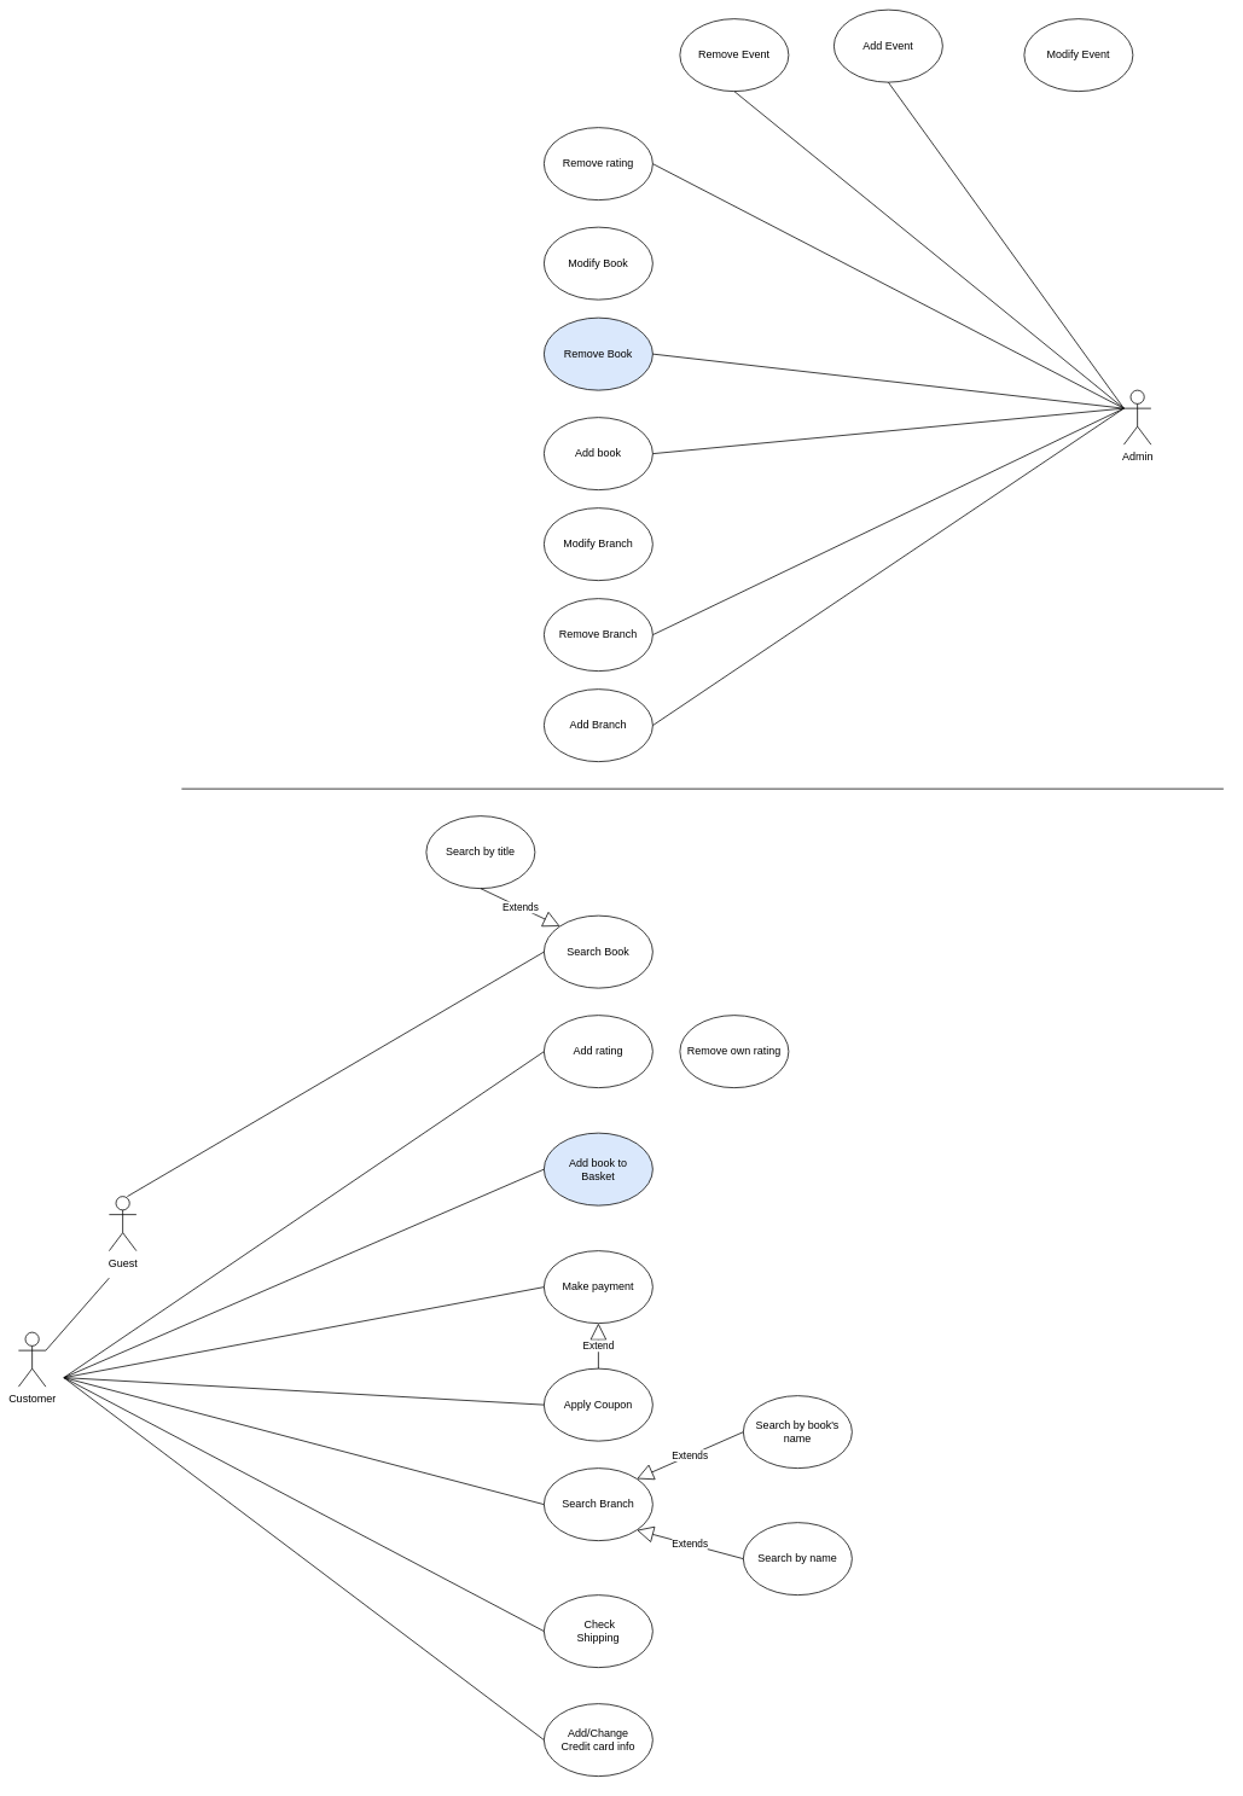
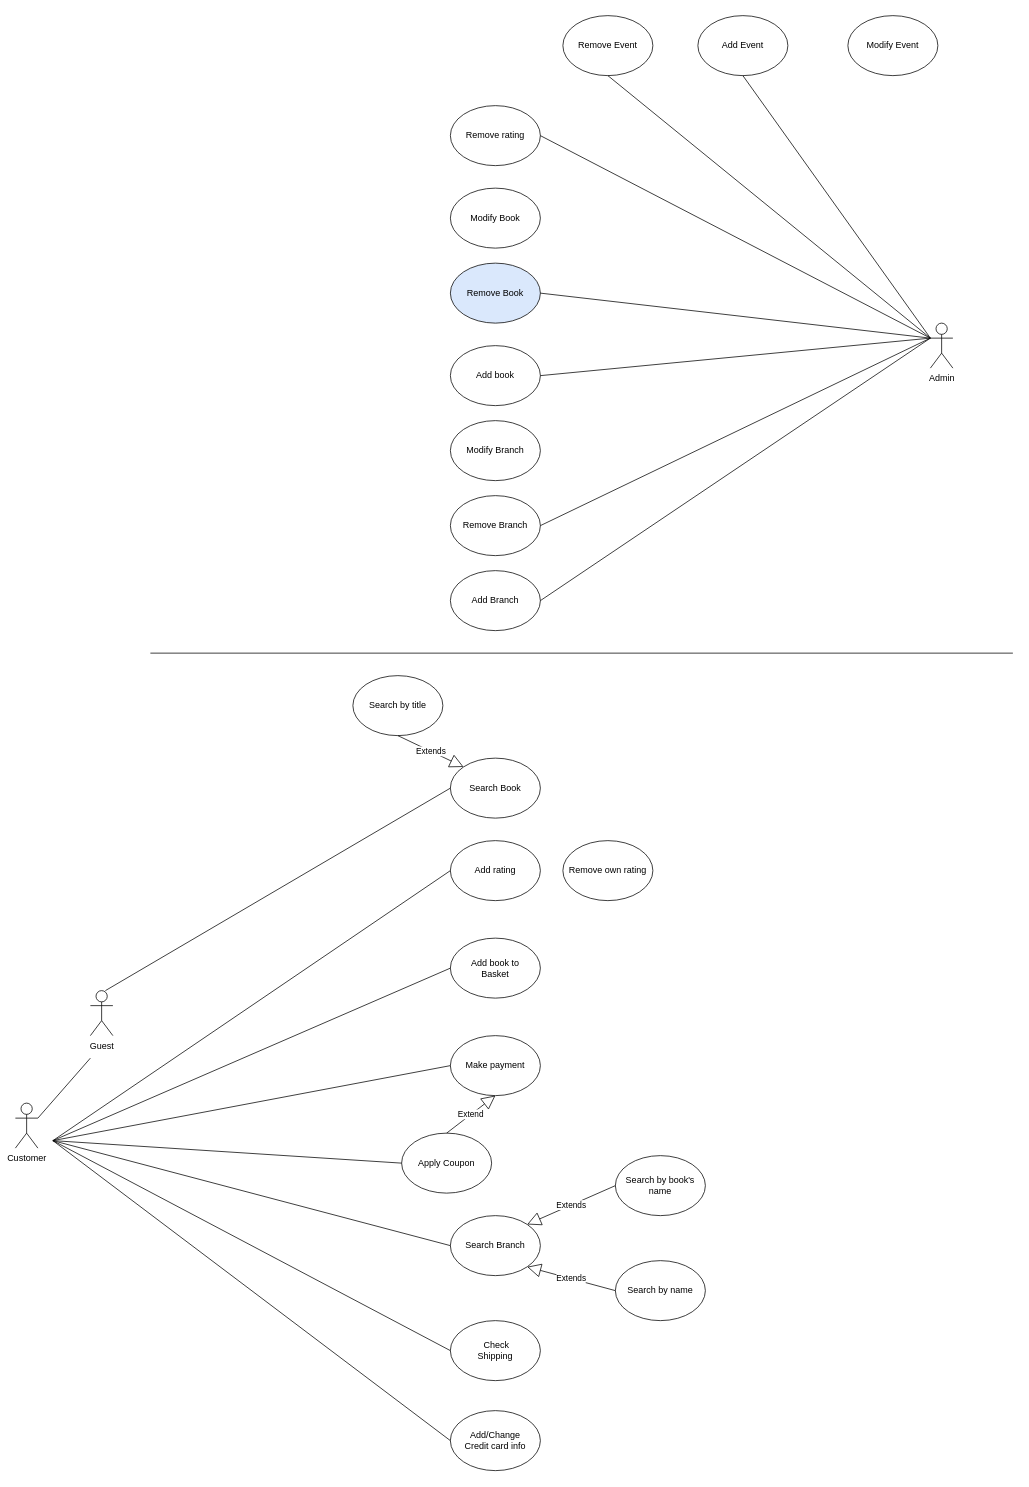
  <mxCell id="0" />
  <mxCell id="1" parent="0" />
  <mxCell id="2" value="Search Book" style="ellipse;whiteSpace=wrap;html=1;" parent="1" vertex="1"><mxGeometry x="600" y="1010" width="120" height="80" as="geometry" /></mxCell>
  <mxCell id="3" value="Customer" style="shape=umlActor;verticalLabelPosition=bottom;verticalAlign=top;html=1;outlineConnect=0;" parent="1" vertex="1"><mxGeometry x="20" y="1470" width="30" height="60" as="geometry" /></mxCell>
  <mxCell id="4" value="Guest" style="shape=umlActor;verticalLabelPosition=bottom;verticalAlign=top;html=1;outlineConnect=0;" parent="1" vertex="1"><mxGeometry x="120" y="1320" width="30" height="60" as="geometry" /></mxCell>
  <mxCell id="5" value="Admin" style="shape=umlActor;verticalLabelPosition=bottom;verticalAlign=top;html=1;outlineConnect=0;" parent="1" vertex="1"><mxGeometry x="1240" y="430" width="30" height="60" as="geometry" /></mxCell>
- <mxCell id="6" value="Add book to&lt;br&gt;Basket" style="ellipse;whiteSpace=wrap;html=1;fillColor=#dae8fc;" parent="1" vertex="1"><mxGeometry x="600" y="1250" width="120" height="80" as="geometry" /></mxCell>
+ <mxCell id="6" value="Add book to&lt;br&gt;Basket" style="ellipse;whiteSpace=wrap;html=1;" parent="1" vertex="1"><mxGeometry x="600" y="1250" width="120" height="80" as="geometry" /></mxCell>
  <mxCell id="7" value="Search Branch" style="ellipse;whiteSpace=wrap;html=1;" parent="1" vertex="1"><mxGeometry x="600" y="1620" width="120" height="80" as="geometry" /></mxCell>
  <mxCell id="8" value="Add rating" style="ellipse;whiteSpace=wrap;html=1;" parent="1" vertex="1"><mxGeometry x="600" y="1120" width="120" height="80" as="geometry" /></mxCell>
- <mxCell id="9" value="Apply Coupon" style="ellipse;whiteSpace=wrap;html=1;" parent="1" vertex="1"><mxGeometry x="600" y="1510" width="120" height="80" as="geometry" /></mxCell>
+ <mxCell id="9" value="Apply Coupon" style="ellipse;whiteSpace=wrap;html=1;" parent="1" vertex="1"><mxGeometry x="535" y="1510" width="120" height="80" as="geometry" /></mxCell>
  <mxCell id="10" value="Make payment" style="ellipse;whiteSpace=wrap;html=1;" parent="1" vertex="1"><mxGeometry x="600" y="1380" width="120" height="80" as="geometry" /></mxCell>
  <mxCell id="11" value="Add/Change&lt;br&gt;Credit card info" style="ellipse;whiteSpace=wrap;html=1;" parent="1" vertex="1"><mxGeometry x="600" y="1880" width="120" height="80" as="geometry" /></mxCell>
  <mxCell id="12" value="&amp;nbsp;Check&lt;br&gt;Shipping" style="ellipse;whiteSpace=wrap;html=1;" parent="1" vertex="1"><mxGeometry x="600" y="1760" width="120" height="80" as="geometry" /></mxCell>
  <mxCell id="13" value="Add book" style="ellipse;whiteSpace=wrap;html=1;" parent="1" vertex="1"><mxGeometry x="600" y="460" width="120" height="80" as="geometry" /></mxCell>
  <mxCell id="14" value="Remove Book" style="ellipse;whiteSpace=wrap;html=1;fillColor=#dae8fc;" parent="1" vertex="1"><mxGeometry x="600" y="350" width="120" height="80" as="geometry" /></mxCell>
  <mxCell id="15" value="Add Branch" style="ellipse;whiteSpace=wrap;html=1;" parent="1" vertex="1"><mxGeometry x="600" y="760" width="120" height="80" as="geometry" /></mxCell>
  <mxCell id="16" value="Remove Branch" style="ellipse;whiteSpace=wrap;html=1;" parent="1" vertex="1"><mxGeometry x="600" y="660" width="120" height="80" as="geometry" /></mxCell>
- <mxCell id="17" value="Add Event" style="ellipse;whiteSpace=wrap;html=1;" parent="1" vertex="1"><mxGeometry x="920" y="10" width="120" height="80" as="geometry" /></mxCell>
+ <mxCell id="17" value="Add Event" style="ellipse;whiteSpace=wrap;html=1;" parent="1" vertex="1"><mxGeometry x="930" y="20" width="120" height="80" as="geometry" /></mxCell>
  <mxCell id="18" value="Remove Event" style="ellipse;whiteSpace=wrap;html=1;" parent="1" vertex="1"><mxGeometry x="750" y="20" width="120" height="80" as="geometry" /></mxCell>
  <mxCell id="19" value="Search by title" style="ellipse;whiteSpace=wrap;html=1;" parent="1" vertex="1"><mxGeometry x="470" y="900" width="120" height="80" as="geometry" /></mxCell>
  <mxCell id="20" value="Modify Branch" style="ellipse;whiteSpace=wrap;html=1;" parent="1" vertex="1"><mxGeometry x="600" y="560" width="120" height="80" as="geometry" /></mxCell>
  <mxCell id="21" value="Remove rating" style="ellipse;whiteSpace=wrap;html=1;" parent="1" vertex="1"><mxGeometry x="600" y="140" width="120" height="80" as="geometry" /></mxCell>
  <mxCell id="22" value="Remove own rating" style="ellipse;whiteSpace=wrap;html=1;" parent="1" vertex="1"><mxGeometry x="750" y="1120" width="120" height="80" as="geometry" /></mxCell>
  <mxCell id="23" value="Modify Book" style="ellipse;whiteSpace=wrap;html=1;" parent="1" vertex="1"><mxGeometry x="600" y="250" width="120" height="80" as="geometry" /></mxCell>
  <mxCell id="24" value="Modify Event" style="ellipse;whiteSpace=wrap;html=1;" parent="1" vertex="1"><mxGeometry x="1130" y="20" width="120" height="80" as="geometry" /></mxCell>
  <mxCell id="25" value="Search by book's name" style="ellipse;whiteSpace=wrap;html=1;" parent="1" vertex="1"><mxGeometry x="820" y="1540" width="120" height="80" as="geometry" /></mxCell>
  <mxCell id="26" value="Search by name" style="ellipse;whiteSpace=wrap;html=1;" parent="1" vertex="1"><mxGeometry x="820" y="1680" width="120" height="80" as="geometry" /></mxCell>
  <mxCell id="27" value="" style="endArrow=none;html=1;rounded=0;" parent="1" edge="1"><mxGeometry width="50" height="50" relative="1" as="geometry"><mxPoint x="200" y="870" as="sourcePoint" /><mxPoint x="1350" y="870" as="targetPoint" /></mxGeometry></mxCell>
  <mxCell id="28" value="" style="endArrow=none;html=1;rounded=0;exitX=1;exitY=0.333;exitDx=0;exitDy=0;exitPerimeter=0;" parent="1" source="3" edge="1"><mxGeometry width="50" height="50" relative="1" as="geometry"><mxPoint x="640" y="1500" as="sourcePoint" /><mxPoint x="120" y="1410" as="targetPoint" /></mxGeometry></mxCell>
  <mxCell id="29" value="" style="endArrow=none;html=1;rounded=0;exitX=1;exitY=0.333;exitDx=0;exitDy=0;exitPerimeter=0;entryX=0;entryY=0.5;entryDx=0;entryDy=0;" parent="1" target="2" edge="1"><mxGeometry width="50" height="50" relative="1" as="geometry"><mxPoint x="140" y="1320" as="sourcePoint" /><mxPoint x="210" y="1240" as="targetPoint" /></mxGeometry></mxCell>
  <mxCell id="30" value="" style="endArrow=none;html=1;rounded=0;entryX=0;entryY=0.5;entryDx=0;entryDy=0;" parent="1" target="8" edge="1"><mxGeometry width="50" height="50" relative="1" as="geometry"><mxPoint x="70" y="1520" as="sourcePoint" /><mxPoint x="590" y="1180" as="targetPoint" /></mxGeometry></mxCell>
  <mxCell id="31" value="" style="endArrow=none;html=1;rounded=0;exitX=1;exitY=0.333;exitDx=0;exitDy=0;exitPerimeter=0;entryX=0;entryY=0.5;entryDx=0;entryDy=0;" parent="1" target="6" edge="1"><mxGeometry width="50" height="50" relative="1" as="geometry"><mxPoint x="70" y="1520" as="sourcePoint" /><mxPoint x="600" y="1200" as="targetPoint" /></mxGeometry></mxCell>
  <mxCell id="32" value="" style="endArrow=none;html=1;rounded=0;exitX=1;exitY=0.333;exitDx=0;exitDy=0;exitPerimeter=0;entryX=0;entryY=0.5;entryDx=0;entryDy=0;" parent="1" target="10" edge="1"><mxGeometry width="50" height="50" relative="1" as="geometry"><mxPoint x="70" y="1520" as="sourcePoint" /><mxPoint x="600" y="1290" as="targetPoint" /></mxGeometry></mxCell>
  <mxCell id="33" value="" style="endArrow=none;html=1;rounded=0;exitX=1;exitY=0.333;exitDx=0;exitDy=0;exitPerimeter=0;entryX=0;entryY=0.5;entryDx=0;entryDy=0;" parent="1" target="7" edge="1"><mxGeometry width="50" height="50" relative="1" as="geometry"><mxPoint x="70" y="1520" as="sourcePoint" /><mxPoint x="600" y="1420" as="targetPoint" /></mxGeometry></mxCell>
  <mxCell id="34" value="" style="endArrow=none;html=1;rounded=0;entryX=0;entryY=0.5;entryDx=0;entryDy=0;" parent="1" target="9" edge="1"><mxGeometry width="50" height="50" relative="1" as="geometry"><mxPoint x="70" y="1520" as="sourcePoint" /><mxPoint x="610" y="1558" as="targetPoint" /></mxGeometry></mxCell>
  <mxCell id="35" value="" style="endArrow=none;html=1;rounded=0;entryX=0;entryY=0.5;entryDx=0;entryDy=0;" parent="1" target="12" edge="1"><mxGeometry width="50" height="50" relative="1" as="geometry"><mxPoint x="70" y="1520" as="sourcePoint" /><mxPoint x="610" y="1690" as="targetPoint" /></mxGeometry></mxCell>
  <mxCell id="36" value="" style="endArrow=none;html=1;rounded=0;entryX=0;entryY=0.5;entryDx=0;entryDy=0;" parent="1" target="11" edge="1"><mxGeometry width="50" height="50" relative="1" as="geometry"><mxPoint x="70" y="1520" as="sourcePoint" /><mxPoint x="610" y="1810" as="targetPoint" /></mxGeometry></mxCell>
  <mxCell id="37" value="" style="endArrow=none;html=1;rounded=0;entryX=0;entryY=0.333;entryDx=0;entryDy=0;entryPerimeter=0;exitX=0.5;exitY=1;exitDx=0;exitDy=0;" parent="1" source="17" target="5" edge="1"><mxGeometry width="50" height="50" relative="1" as="geometry"><mxPoint x="1090" y="410" as="sourcePoint" /><mxPoint x="1210" y="470" as="targetPoint" /></mxGeometry></mxCell>
  <mxCell id="38" value="" style="endArrow=none;html=1;rounded=0;exitX=0.5;exitY=1;exitDx=0;exitDy=0;" parent="1" source="18" edge="1"><mxGeometry width="50" height="50" relative="1" as="geometry"><mxPoint x="1000" y="110" as="sourcePoint" /><mxPoint x="1240" y="450" as="targetPoint" /></mxGeometry></mxCell>
  <mxCell id="39" value="" style="endArrow=none;html=1;rounded=0;exitX=1;exitY=0.5;exitDx=0;exitDy=0;" parent="1" source="21" edge="1"><mxGeometry width="50" height="50" relative="1" as="geometry"><mxPoint x="820" y="110" as="sourcePoint" /><mxPoint x="1240" y="450" as="targetPoint" /></mxGeometry></mxCell>
  <mxCell id="40" value="" style="endArrow=none;html=1;rounded=0;exitX=1;exitY=0.5;exitDx=0;exitDy=0;" parent="1" source="14" edge="1"><mxGeometry width="50" height="50" relative="1" as="geometry"><mxPoint x="730" y="300" as="sourcePoint" /><mxPoint x="1240" y="450" as="targetPoint" /></mxGeometry></mxCell>
  <mxCell id="41" value="" style="endArrow=none;html=1;rounded=0;exitX=1;exitY=0.5;exitDx=0;exitDy=0;" parent="1" source="13" edge="1"><mxGeometry width="50" height="50" relative="1" as="geometry"><mxPoint x="720" y="390" as="sourcePoint" /><mxPoint x="1240" y="450" as="targetPoint" /></mxGeometry></mxCell>
  <mxCell id="42" value="" style="endArrow=none;html=1;rounded=0;exitX=1;exitY=0.5;exitDx=0;exitDy=0;" parent="1" source="16" edge="1"><mxGeometry width="50" height="50" relative="1" as="geometry"><mxPoint x="720" y="500" as="sourcePoint" /><mxPoint x="1240" y="450" as="targetPoint" /></mxGeometry></mxCell>
  <mxCell id="43" value="" style="endArrow=none;html=1;rounded=0;exitX=1;exitY=0.5;exitDx=0;exitDy=0;" parent="1" source="15" edge="1"><mxGeometry width="50" height="50" relative="1" as="geometry"><mxPoint x="720" y="700" as="sourcePoint" /><mxPoint x="1240" y="450" as="targetPoint" /></mxGeometry></mxCell>
  <mxCell id="44" value="Extends" style="endArrow=block;endSize=16;endFill=0;html=1;rounded=0;entryX=1;entryY=0;entryDx=0;entryDy=0;exitX=0;exitY=0.5;exitDx=0;exitDy=0;" parent="1" source="25" target="7" edge="1"><mxGeometry width="160" relative="1" as="geometry"><mxPoint x="820" y="1519.23" as="sourcePoint" /><mxPoint x="980" y="1519.23" as="targetPoint" /></mxGeometry></mxCell>
  <mxCell id="45" value="Extends" style="endArrow=block;endSize=16;endFill=0;html=1;rounded=0;entryX=1;entryY=1;entryDx=0;entryDy=0;exitX=0;exitY=0.5;exitDx=0;exitDy=0;" parent="1" source="26" target="7" edge="1"><mxGeometry width="160" relative="1" as="geometry"><mxPoint x="820" y="1650" as="sourcePoint" /><mxPoint x="720" y="1678.77" as="targetPoint" /></mxGeometry></mxCell>
  <mxCell id="46" value="Extends" style="endArrow=block;endSize=16;endFill=0;html=1;rounded=0;exitX=0.5;exitY=1;exitDx=0;exitDy=0;entryX=0;entryY=0;entryDx=0;entryDy=0;" parent="1" source="19" target="2" edge="1"><mxGeometry width="160" relative="1" as="geometry"><mxPoint x="750" y="980" as="sourcePoint" /><mxPoint x="660" y="1009" as="targetPoint" /></mxGeometry></mxCell>
  <mxCell id="47" value="Extend" style="endArrow=block;endSize=16;endFill=0;html=1;rounded=0;entryX=1;entryY=0;entryDx=0;entryDy=0;exitX=0.5;exitY=0;exitDx=0;exitDy=0;" parent="1" source="9" edge="1"><mxGeometry width="160" relative="1" as="geometry"><mxPoint x="660" y="1486.504" as="sourcePoint" /><mxPoint x="660" y="1460" as="targetPoint" /></mxGeometry></mxCell>
